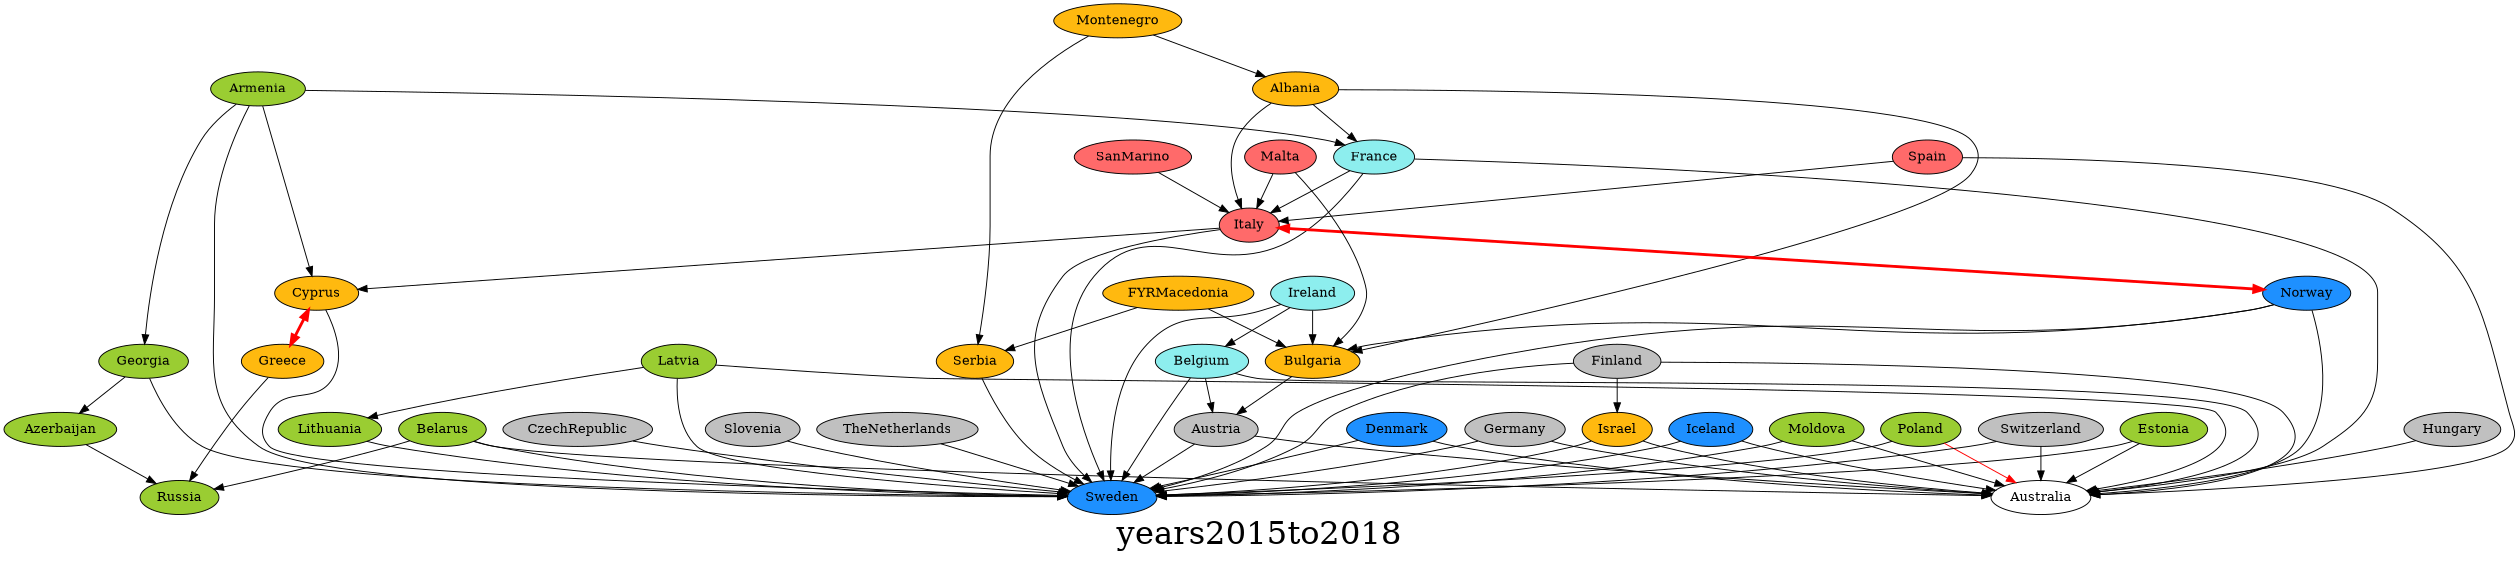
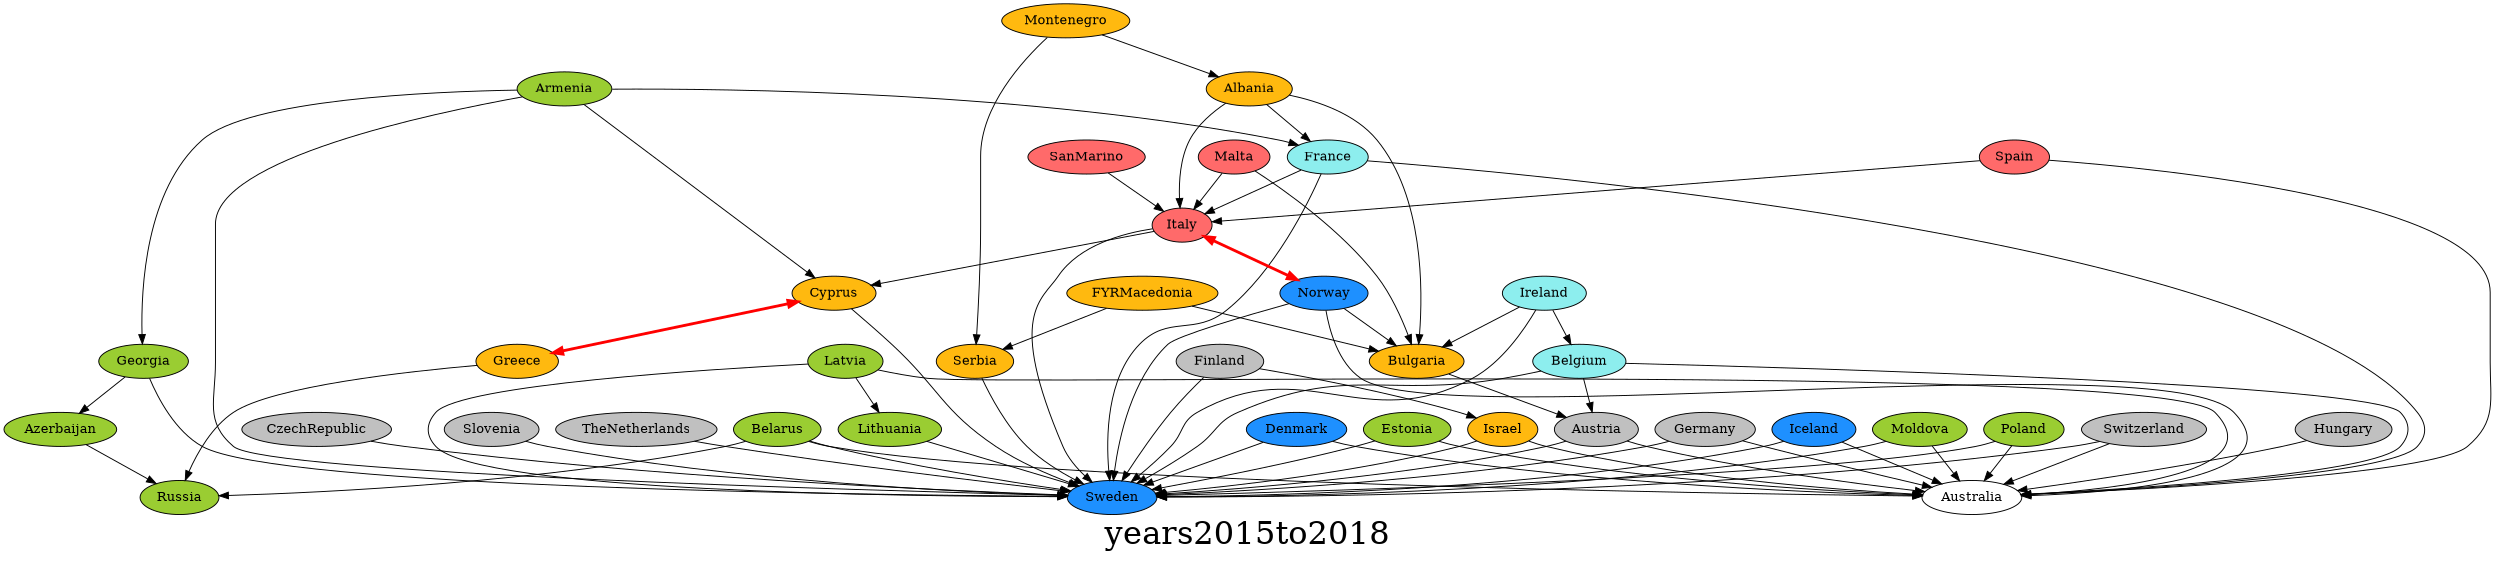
  digraph {
    fontsize=34
    label=years2015to2018
    node [fillcolor=olivedrab3 style=filled]
    Albania [fillcolor=darkgoldenrod1]
    Bulgaria [fillcolor=darkgoldenrod1]
    France [fillcolor=darkslategray2]
    Italy [fillcolor=indianred1]
    Austria [fillcolor=gray]
    Sweden [fillcolor=dodgerblue]
    Australia [fillcolor="" style=""]
    Norway [fillcolor=dodgerblue]
    Cyprus [fillcolor=darkgoldenrod1]
    Armenia
    Georgia
    Greece [fillcolor=darkgoldenrod1]
    Azerbaijan
    Russia
    Belarus
    Belgium [fillcolor=darkslategray2]
    CzechRepublic [fillcolor=gray]
    Denmark [fillcolor=dodgerblue]
    Estonia
    FYRMacedonia [fillcolor=darkgoldenrod1]
    Serbia [fillcolor=darkgoldenrod1]
    Finland [fillcolor=gray]
    Israel [fillcolor=darkgoldenrod1]
    Germany [fillcolor=gray]
    Hungary [fillcolor=gray]
    Iceland [fillcolor=dodgerblue]
    Ireland [fillcolor=darkslategray2]
    Latvia
    Lithuania
    Malta [fillcolor=indianred1]
    Moldova
    Montenegro [fillcolor=darkgoldenrod1]
    Poland
    SanMarino [fillcolor=indianred1]
    Slovenia [fillcolor=gray]
    Spain [fillcolor=indianred1]
    Switzerland [fillcolor=gray]
    TheNetherlands [fillcolor=gray]
    Albania -> Bulgaria
    Albania -> France
    Albania -> Italy
    Bulgaria -> Austria
    France -> Italy
    France -> Sweden
    France -> Australia
    Italy -> Sweden
    Italy -> Norway [color=red dir=both penwidth=3]
    Italy -> Cyprus
    Austria -> Sweden
    Austria -> Australia
    Norway -> Bulgaria
    Norway -> Sweden
    Norway -> Australia
    Cyprus -> Sweden
    Cyprus -> Greece [color=red dir=both penwidth=3]
    Armenia -> France
    Armenia -> Sweden
    Armenia -> Cyprus
    Armenia -> Georgia
    Georgia -> Sweden
    Georgia -> Azerbaijan
    Greece -> Russia
    Azerbaijan -> Russia
    Belarus -> Sweden
    Belarus -> Australia
    Belarus -> Russia
    Belgium -> Austria
    Belgium -> Sweden
    Belgium -> Australia
    CzechRepublic -> Sweden
    Denmark -> Sweden
    Denmark -> Australia
    Estonia -> Sweden
    Estonia -> Australia
    FYRMacedonia -> Bulgaria
    FYRMacedonia -> Serbia
    Serbia -> Sweden
    Finland -> Sweden
-   Finland -> Australia
    Finland -> Israel
    Israel -> Sweden
    Israel -> Australia
    Germany -> Sweden
    Germany -> Australia
    Hungary -> Australia
    Iceland -> Sweden
    Iceland -> Australia
    Ireland -> Bulgaria
    Ireland -> Sweden
    Ireland -> Belgium
    Latvia -> Sweden
    Latvia -> Australia
    Latvia -> Lithuania
    Lithuania -> Sweden
    Malta -> Bulgaria
    Malta -> Italy
    Moldova -> Sweden
    Moldova -> Australia
    Montenegro -> Albania
    Montenegro -> Serbia
    Poland -> Sweden
-   Poland -> Australia [color=red]
+   Poland -> Australia
    SanMarino -> Italy
    Slovenia -> Sweden
    Spain -> Italy
    Spain -> Australia
    Switzerland -> Sweden
    Switzerland -> Australia
    TheNetherlands -> Sweden
  }
